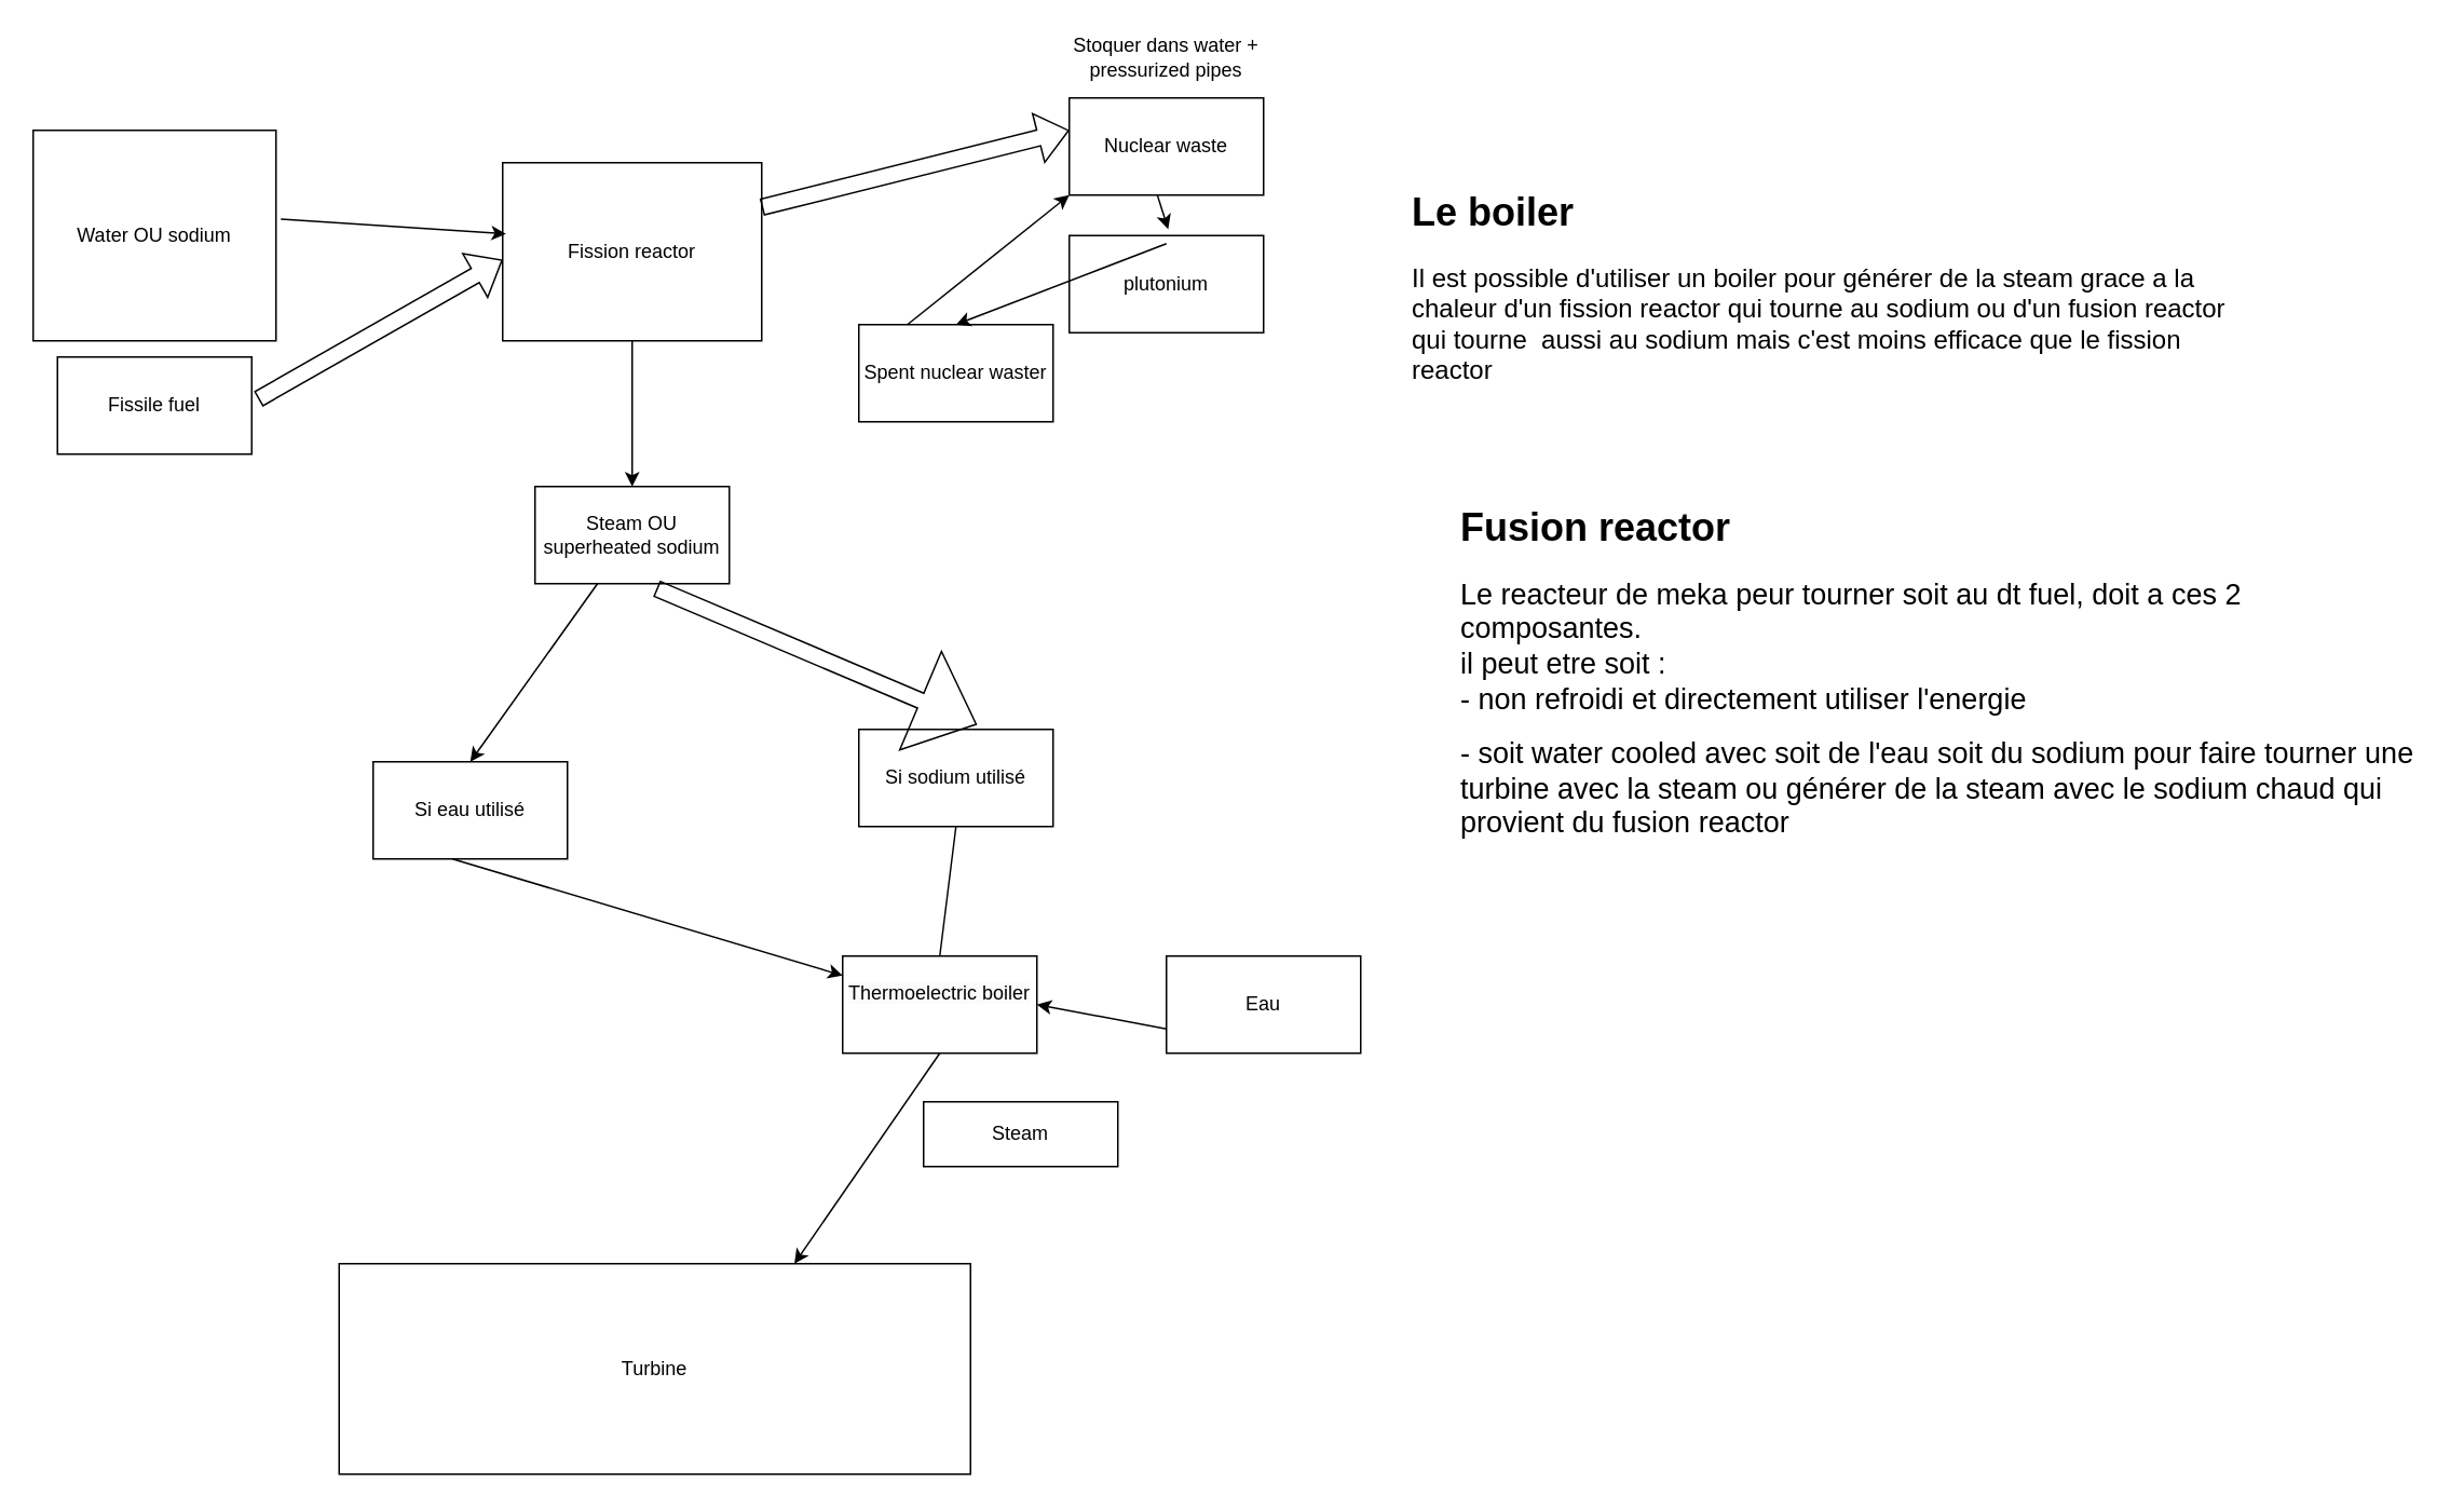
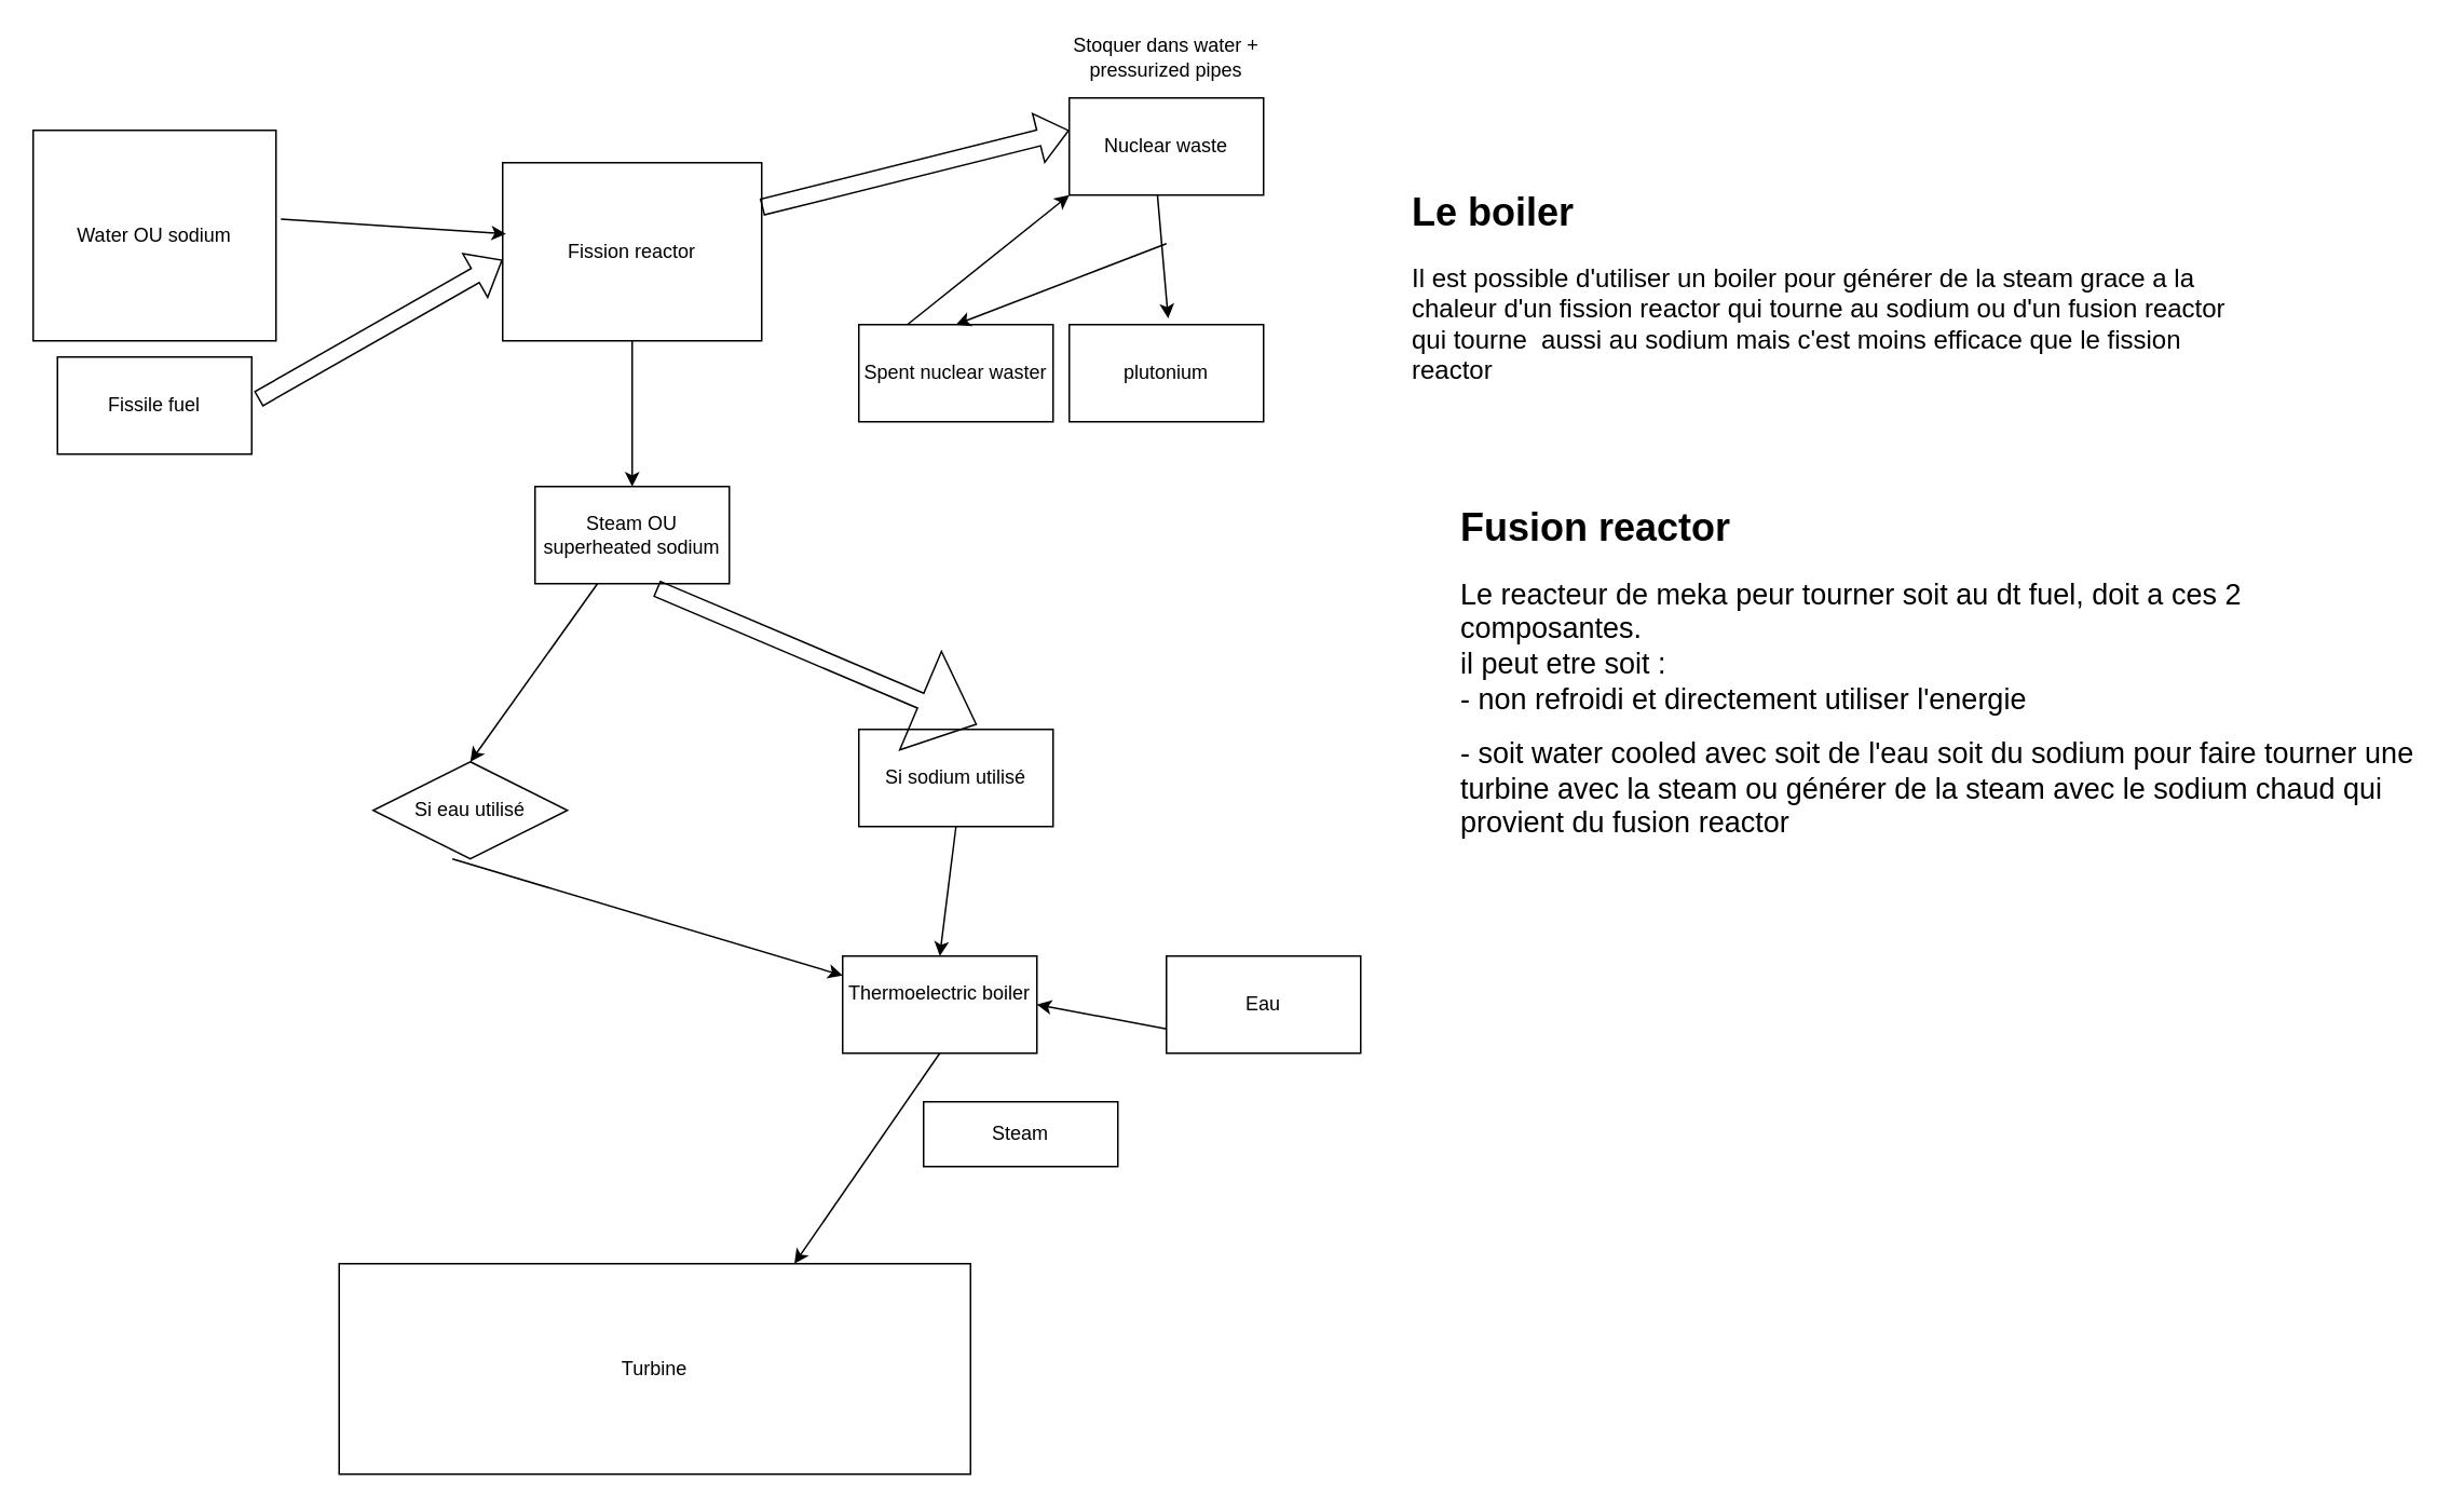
  <mxCell id="0" />
  <mxCell id="1" parent="0" />
  <mxCell id="2" value="Fission reactor" style="rounded=0;whiteSpace=wrap;html=1;" parent="1" vertex="1"><mxGeometry x="310" y="100" width="160" height="110" as="geometry" /></mxCell>
  <mxCell id="3" value="" style="endArrow=classic;html=1;rounded=0;entryX=0.013;entryY=0.4;entryDx=0;entryDy=0;entryPerimeter=0;exitX=1.02;exitY=0.422;exitDx=0;exitDy=0;exitPerimeter=0;" parent="1" source="4" target="2" edge="1"><mxGeometry width="50" height="50" relative="1" as="geometry"><mxPoint x="180" y="140" as="sourcePoint" /><mxPoint x="430" y="560" as="targetPoint" /></mxGeometry></mxCell>
  <mxCell id="4" value="Water OU sodium" style="rounded=0;whiteSpace=wrap;html=1;" parent="1" vertex="1"><mxGeometry x="20" y="80" width="150" height="130" as="geometry" /></mxCell>
  <mxCell id="5" value="Fissile fuel" style="rounded=0;whiteSpace=wrap;html=1;" parent="1" vertex="1"><mxGeometry x="35" y="220" width="120" height="60" as="geometry" /></mxCell>
  <mxCell id="6" value="" style="shape=flexArrow;endArrow=classic;html=1;rounded=0;entryX=-0.025;entryY=0.582;entryDx=0;entryDy=0;entryPerimeter=0;exitX=1;exitY=0.5;exitDx=0;exitDy=0;" parent="1" edge="1"><mxGeometry width="50" height="50" relative="1" as="geometry"><mxPoint x="159" y="245.98" as="sourcePoint" /><mxPoint x="310" y="160" as="targetPoint" /></mxGeometry></mxCell>
  <mxCell id="7" value="" style="shape=flexArrow;endArrow=classic;html=1;rounded=0;exitX=1;exitY=0.25;exitDx=0;exitDy=0;" parent="1" source="2" edge="1"><mxGeometry width="50" height="50" relative="1" as="geometry"><mxPoint x="370" y="170" as="sourcePoint" /><mxPoint x="660" y="80" as="targetPoint" /></mxGeometry></mxCell>
  <mxCell id="8" value="Nuclear waste" style="rounded=0;whiteSpace=wrap;html=1;" parent="1" vertex="1"><mxGeometry x="660" y="60" width="120" height="60" as="geometry" /></mxCell>
- <mxCell id="9" value="plutonium" style="rounded=0;whiteSpace=wrap;html=1;" parent="1" vertex="1"><mxGeometry x="660" y="145" width="120" height="60" as="geometry" /></mxCell>
+ <mxCell id="9" value="plutonium" style="rounded=0;whiteSpace=wrap;html=1;" parent="1" vertex="1"><mxGeometry x="660" y="200" width="120" height="60" as="geometry" /></mxCell>
  <mxCell id="10" value="" style="endArrow=classic;html=1;rounded=0;exitX=0.454;exitY=1.004;exitDx=0;exitDy=0;exitPerimeter=0;entryX=0.509;entryY=-0.065;entryDx=0;entryDy=0;entryPerimeter=0;" parent="1" source="8" target="9" edge="1"><mxGeometry width="50" height="50" relative="1" as="geometry"><mxPoint x="370" y="170" as="sourcePoint" /><mxPoint x="420" y="120" as="targetPoint" /></mxGeometry></mxCell>
  <mxCell id="11" value="Spent nuclear waster" style="rounded=0;whiteSpace=wrap;html=1;" parent="1" vertex="1"><mxGeometry x="530" y="200" width="120" height="60" as="geometry" /></mxCell>
  <mxCell id="12" value="" style="endArrow=classic;html=1;rounded=0;entryX=0.5;entryY=0;entryDx=0;entryDy=0;" parent="1" target="11" edge="1"><mxGeometry width="50" height="50" relative="1" as="geometry"><mxPoint x="720" y="150" as="sourcePoint" /><mxPoint x="420" y="120" as="targetPoint" /></mxGeometry></mxCell>
  <mxCell id="13" value="" style="endArrow=classic;html=1;rounded=0;entryX=0;entryY=1;entryDx=0;entryDy=0;exitX=0.25;exitY=0;exitDx=0;exitDy=0;" parent="1" source="11" target="8" edge="1"><mxGeometry width="50" height="50" relative="1" as="geometry"><mxPoint x="370" y="170" as="sourcePoint" /><mxPoint x="420" y="120" as="targetPoint" /></mxGeometry></mxCell>
  <mxCell id="14" value="Stoquer dans water + pressurized pipes" style="text;html=1;align=center;verticalAlign=middle;whiteSpace=wrap;rounded=0;" parent="1" vertex="1"><mxGeometry x="660" width="120" height="30" as="geometry" y="20" /></mxCell>
  <mxCell id="15" value="" style="endArrow=classic;html=1;rounded=0;exitX=0.5;exitY=1;exitDx=0;exitDy=0;" parent="1" source="2" edge="1"><mxGeometry width="50" height="50" relative="1" as="geometry"><mxPoint x="370" y="170" as="sourcePoint" /><mxPoint x="390" y="300" as="targetPoint" /></mxGeometry></mxCell>
  <mxCell id="16" value="Steam OU superheated sodium" style="rounded=0;whiteSpace=wrap;html=1;" parent="1" vertex="1"><mxGeometry x="330" y="300" width="120" height="60" as="geometry" /></mxCell>
  <mxCell id="17" value="Turbine" style="rounded=0;whiteSpace=wrap;html=1;" vertex="1" parent="1"><mxGeometry x="209" y="780" width="390" height="130" as="geometry" /></mxCell>
  <mxCell id="18" value="&lt;h1 style=&quot;margin-top: 0px;&quot;&gt;&lt;font style=&quot;font-size: 24px;&quot;&gt;Le boiler&lt;/font&gt;&lt;/h1&gt;&lt;p&gt;&lt;font size=&quot;3&quot;&gt;Il est possible d'utiliser un boiler pour générer de la steam grace a la chaleur d'un fission reactor qui tourne au sodium ou d'un fusion reactor qui tourne&amp;nbsp; aussi au sodium mais c'est moins efficace que le fission reactor&amp;nbsp;&lt;/font&gt;&lt;/p&gt;" style="text;html=1;whiteSpace=wrap;overflow=hidden;rounded=0;" vertex="1" parent="1"><mxGeometry x="870" y="110" width="520" height="130" as="geometry" /></mxCell>
  <mxCell id="19" value="&lt;h1 style=&quot;margin-top: 0px;&quot;&gt;Fusion reactor&lt;/h1&gt;&lt;p&gt;&lt;font style=&quot;font-size: 18px;&quot;&gt;Le reacteur de meka peur tourner soit au dt fuel, doit a ces 2 composantes.&lt;br&gt;il peut etre soit :&lt;br&gt;- non refroidi et directement utiliser l'energie&lt;/font&gt;&lt;/p&gt;&lt;p&gt;&lt;font style=&quot;font-size: 18px;&quot;&gt;- soit water cooled avec soit de l'eau soit du sodium pour faire tourner une turbine avec la steam ou générer de la steam avec le sodium chaud qui provient du fusion reactor&lt;/font&gt;&lt;/p&gt;" style="text;html=1;whiteSpace=wrap;overflow=hidden;rounded=0;" vertex="1" parent="1"><mxGeometry x="900" y="305" width="600" height="300" as="geometry" /></mxCell>
- <mxCell id="20" value="Si eau utilisé" style="rounded=0;whiteSpace=wrap;html=1;" vertex="1" parent="1"><mxGeometry x="230" y="470" width="120" height="60" as="geometry" /></mxCell>
+ <mxCell id="20" value="Si eau utilisé" style="rhombus;whiteSpace=wrap;html=1;" vertex="1" parent="1"><mxGeometry x="230" y="470" width="120" height="60" as="geometry" /></mxCell>
  <mxCell id="21" value="" style="endArrow=classic;html=1;rounded=0;entryX=0.5;entryY=0;entryDx=0;entryDy=0;" edge="1" parent="1" source="16" target="20"><mxGeometry width="50" height="50" relative="1" as="geometry"><mxPoint x="380" y="510" as="sourcePoint" /><mxPoint x="430" y="460" as="targetPoint" /></mxGeometry></mxCell>
  <mxCell id="22" value="" style="endArrow=classic;html=1;rounded=0;exitX=0.408;exitY=1;exitDx=0;exitDy=0;exitPerimeter=0;" edge="1" parent="1" source="20" target="25"><mxGeometry width="50" height="50" relative="1" as="geometry"><mxPoint x="380" y="510" as="sourcePoint" /><mxPoint x="430" y="460" as="targetPoint" /></mxGeometry></mxCell>
  <mxCell id="23" value="Si sodium utilisé" style="rounded=0;whiteSpace=wrap;html=1;" vertex="1" parent="1"><mxGeometry x="530" y="450" width="120" height="60" as="geometry" /></mxCell>
  <mxCell id="24" value="" style="shape=flexArrow;endArrow=classic;html=1;rounded=0;exitX=0.625;exitY=1.05;exitDx=0;exitDy=0;exitPerimeter=0;endWidth=55;endSize=12.1;entryX=0.608;entryY=-0.05;entryDx=0;entryDy=0;entryPerimeter=0;" edge="1" parent="1" source="16" target="23"><mxGeometry width="50" height="50" relative="1" as="geometry"><mxPoint x="430" y="510" as="sourcePoint" /><mxPoint x="580" y="470" as="targetPoint" /></mxGeometry></mxCell>
  <mxCell id="25" value="&#10;&lt;span style=&quot;color: rgb(0, 0, 0); font-family: Helvetica; font-size: 12px; font-style: normal; font-variant-ligatures: normal; font-variant-caps: normal; font-weight: 400; letter-spacing: normal; orphans: 2; text-align: center; text-indent: 0px; text-transform: none; widows: 2; word-spacing: 0px; -webkit-text-stroke-width: 0px; white-space: normal; background-color: rgb(251, 251, 251); text-decoration-thickness: initial; text-decoration-style: initial; text-decoration-color: initial; display: inline !important; float: none;&quot;&gt;Thermoelectric boiler&lt;/span&gt;&#10;&#10;" style="rounded=0;whiteSpace=wrap;html=1;" vertex="1" parent="1"><mxGeometry x="520" y="590" width="120" height="60" as="geometry" /></mxCell>
- <mxCell id="26" value="" style="endArrow=none;html=1;rounded=0;entryX=0.5;entryY=0;entryDx=0;entryDy=0;exitX=0.5;exitY=1;exitDx=0;exitDy=0;" edge="1" parent="1" source="23" target="25"><mxGeometry width="50" height="50" relative="1" as="geometry"><mxPoint x="430" y="510" as="sourcePoint" /><mxPoint x="480" y="460" as="targetPoint" /></mxGeometry></mxCell>
+ <mxCell id="26" value="" style="endArrow=classic;html=1;rounded=0;entryX=0.5;entryY=0;entryDx=0;entryDy=0;exitX=0.5;exitY=1;exitDx=0;exitDy=0;" edge="1" parent="1" source="23" target="25"><mxGeometry width="50" height="50" relative="1" as="geometry"><mxPoint x="430" y="510" as="sourcePoint" /><mxPoint x="480" y="460" as="targetPoint" /></mxGeometry></mxCell>
  <mxCell id="27" value="Eau" style="rounded=0;whiteSpace=wrap;html=1;" vertex="1" parent="1"><mxGeometry x="720" y="590" width="120" height="60" as="geometry" /></mxCell>
  <mxCell id="28" value="" style="endArrow=classic;html=1;rounded=0;exitX=0;exitY=0.75;exitDx=0;exitDy=0;entryX=1;entryY=0.5;entryDx=0;entryDy=0;" edge="1" parent="1" source="27" target="25"><mxGeometry width="50" height="50" relative="1" as="geometry"><mxPoint x="430" y="510" as="sourcePoint" /><mxPoint x="480" y="460" as="targetPoint" /></mxGeometry></mxCell>
  <mxCell id="29" value="" style="endArrow=classic;html=1;rounded=0;exitX=0.5;exitY=1;exitDx=0;exitDy=0;entryX=0.721;entryY=0;entryDx=0;entryDy=0;entryPerimeter=0;" edge="1" parent="1" source="25" target="17"><mxGeometry width="50" height="50" relative="1" as="geometry"><mxPoint x="430" y="510" as="sourcePoint" /><mxPoint x="480" y="460" as="targetPoint" /></mxGeometry></mxCell>
  <mxCell id="30" value="Steam" style="rounded=0;whiteSpace=wrap;html=1;" vertex="1" parent="1"><mxGeometry x="570" y="680" width="120" height="40" as="geometry" /></mxCell>
